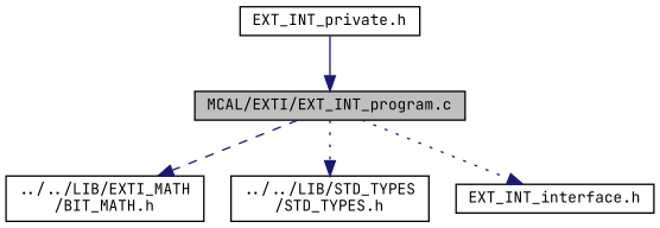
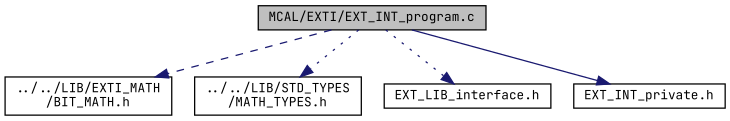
  digraph {
    fontname="JetBrains Mono"
    node [color=black fillcolor=white fontname="JetBrains Mono" fontsize=10 shape=record style=filled]
    edge [color=midnightblue fontname="JetBrains Mono" fontsize=10 labelfontname=Helvetica labelfontsize=10 style=dotted]
    n1 [fillcolor=grey75 fontcolor=black height=0.2 label="MCAL/EXTI/EXT_INT_program.c" width=0.4]
    n2 [height=0.2 label="../../LIB/EXTI_MATH\l/BIT_MATH.h" width=0.4]
-   n3 [height=0.2 label="../../LIB/STD_TYPES\l/STD_TYPES.h" width=0.4]
-   n4 [height=0.2 label="EXT_INT_interface.h" width=0.4]
+   n3 [height=0.2 label="../../LIB/STD_TYPES\l/MATH_TYPES.h" width=0.4]
+   n4 [height=0.2 label="EXT_LIB_interface.h" width=0.4]
    n5 [height=0.2 label="EXT_INT_private.h" width=0.4]
    n1 -> n2 [style=dashed]
    n1 -> n3
    n1 -> n4
-   n5 -> n1 [style=solid]
+   n1 -> n5 [style=solid]
  }
